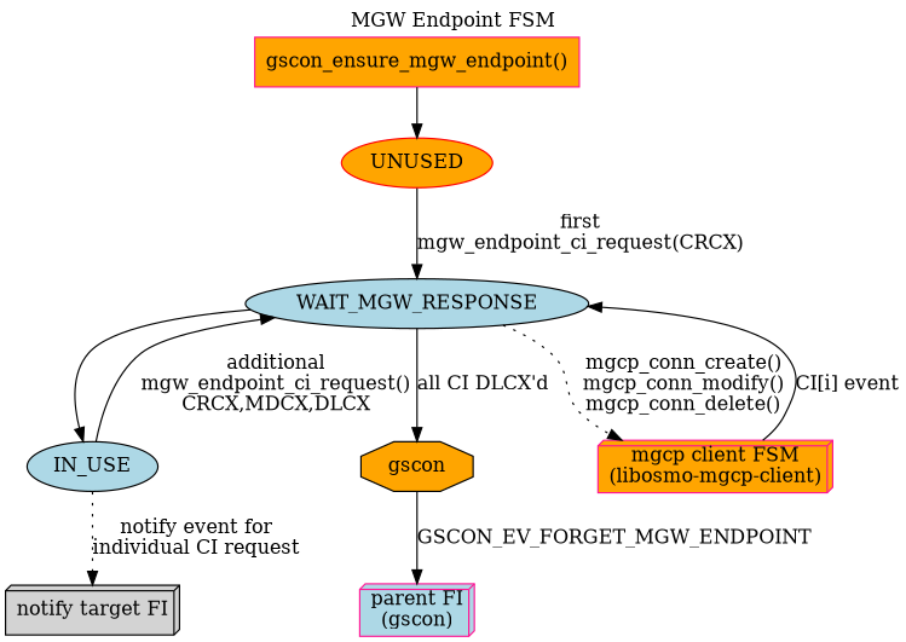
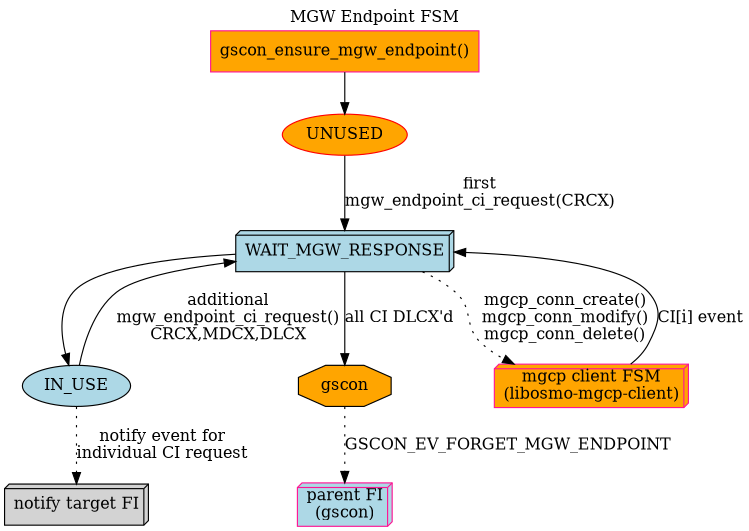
  digraph {
    label="MGW Endpoint FSM"
    labelloc=t
    rankdir=TB
    node [color=black fillcolor=orange style=filled]
    n1 [color=deeppink label="gscon_ensure_mgw_endpoint()" shape=box]
    UNUSED [color=red]
-   WAIT_MGW_RESPONSE [fillcolor=lightblue]
+   WAIT_MGW_RESPONSE [fillcolor=lightblue shape=box3d]
    IN_USE [fillcolor=lightblue]
    n5 [label=gscon shape=octagon]
    n6 [color=deeppink label="mgcp client FSM\n(libosmo-mgcp-client)" shape=box3d]
    n7 [fillcolor=lightgrey label="notify target FI" shape=box3d]
    n8 [color=deeppink fillcolor=lightblue label="parent FI\n(gscon)" shape=box3d]
    n1 -> UNUSED
    UNUSED -> WAIT_MGW_RESPONSE [label="first\nmgw_endpoint_ci_request(CRCX)"]
    WAIT_MGW_RESPONSE -> IN_USE
    WAIT_MGW_RESPONSE -> n5 [label="all CI DLCX'd"]
    WAIT_MGW_RESPONSE -> n6 [label="mgcp_conn_create()\nmgcp_conn_modify()\nmgcp_conn_delete()" style=dotted]
    IN_USE -> WAIT_MGW_RESPONSE [label="additional\nmgw_endpoint_ci_request()\nCRCX,MDCX,DLCX"]
    IN_USE -> n7 [label="notify event for\nindividual CI request" style=dotted]
-   n5 -> n8 [label=GSCON_EV_FORGET_MGW_ENDPOINT style=solid]
+   n5 -> n8 [label=GSCON_EV_FORGET_MGW_ENDPOINT style=dotted]
    n6 -> WAIT_MGW_RESPONSE [label="CI[i] event" style=solid]
  }
